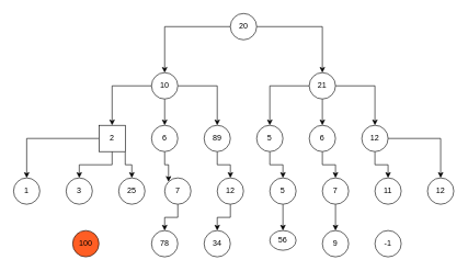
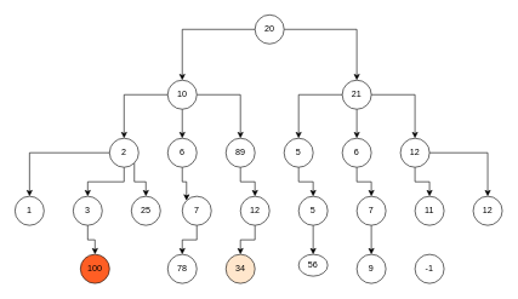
  <mxCell id="0" />
  <mxCell id="1" parent="0" />
  <mxCell id="2" style="edgeStyle=orthogonalEdgeStyle;rounded=0;orthogonalLoop=1;jettySize=auto;html=1;exitX=0;exitY=0.5;exitDx=0;exitDy=0;entryX=0.5;entryY=0;entryDx=0;entryDy=0;" edge="1" parent="1" source="4" target="12"><mxGeometry relative="1" as="geometry" /></mxCell>
  <mxCell id="3" style="edgeStyle=orthogonalEdgeStyle;rounded=0;orthogonalLoop=1;jettySize=auto;html=1;exitX=1;exitY=0.5;exitDx=0;exitDy=0;entryX=0.5;entryY=0;entryDx=0;entryDy=0;" edge="1" parent="1" source="4" target="8"><mxGeometry relative="1" as="geometry" /></mxCell>
  <mxCell id="4" value="20" style="ellipse;whiteSpace=wrap;html=1;aspect=fixed;" vertex="1" parent="1"><mxGeometry x="350" y="20" width="40" height="40" as="geometry" /></mxCell>
  <mxCell id="5" style="edgeStyle=orthogonalEdgeStyle;rounded=0;orthogonalLoop=1;jettySize=auto;html=1;exitX=0;exitY=0.5;exitDx=0;exitDy=0;" edge="1" parent="1" source="8" target="22"><mxGeometry relative="1" as="geometry" /></mxCell>
  <mxCell id="6" style="edgeStyle=orthogonalEdgeStyle;rounded=0;orthogonalLoop=1;jettySize=auto;html=1;exitX=0.5;exitY=1;exitDx=0;exitDy=0;" edge="1" parent="1" source="8" target="24"><mxGeometry relative="1" as="geometry" /></mxCell>
  <mxCell id="7" style="edgeStyle=orthogonalEdgeStyle;rounded=0;orthogonalLoop=1;jettySize=auto;html=1;exitX=1;exitY=0.5;exitDx=0;exitDy=0;" edge="1" parent="1" source="8" target="27"><mxGeometry relative="1" as="geometry" /></mxCell>
  <mxCell id="8" value="21" style="ellipse;whiteSpace=wrap;html=1;aspect=fixed;" vertex="1" parent="1"><mxGeometry x="470" y="110" width="40" height="40" as="geometry" /></mxCell>
  <mxCell id="9" style="edgeStyle=orthogonalEdgeStyle;rounded=0;orthogonalLoop=1;jettySize=auto;html=1;exitX=0;exitY=0.5;exitDx=0;exitDy=0;entryX=0.5;entryY=0;entryDx=0;entryDy=0;" edge="1" parent="1" source="12" target="16"><mxGeometry relative="1" as="geometry" /></mxCell>
  <mxCell id="10" style="edgeStyle=orthogonalEdgeStyle;rounded=0;orthogonalLoop=1;jettySize=auto;html=1;exitX=0.5;exitY=1;exitDx=0;exitDy=0;entryX=0.5;entryY=0;entryDx=0;entryDy=0;" edge="1" parent="1" source="12" target="18"><mxGeometry relative="1" as="geometry" /></mxCell>
  <mxCell id="11" style="edgeStyle=orthogonalEdgeStyle;rounded=0;orthogonalLoop=1;jettySize=auto;html=1;exitX=1;exitY=0.5;exitDx=0;exitDy=0;" edge="1" parent="1" source="12" target="20"><mxGeometry relative="1" as="geometry" /></mxCell>
  <mxCell id="12" value="10" style="ellipse;whiteSpace=wrap;html=1;aspect=fixed;" vertex="1" parent="1"><mxGeometry x="230" y="110" width="40" height="40" as="geometry" /></mxCell>
  <mxCell id="13" style="edgeStyle=orthogonalEdgeStyle;rounded=0;orthogonalLoop=1;jettySize=auto;html=1;exitX=0;exitY=0.5;exitDx=0;exitDy=0;" edge="1" parent="1" source="16" target="40"><mxGeometry relative="1" as="geometry" /></mxCell>
  <mxCell id="14" style="edgeStyle=orthogonalEdgeStyle;rounded=0;orthogonalLoop=1;jettySize=auto;html=1;exitX=0.5;exitY=1;exitDx=0;exitDy=0;" edge="1" parent="1" source="16" target="42"><mxGeometry relative="1" as="geometry" /></mxCell>
  <mxCell id="15" style="edgeStyle=orthogonalEdgeStyle;rounded=0;orthogonalLoop=1;jettySize=auto;html=1;exitX=1;exitY=1;exitDx=0;exitDy=0;" edge="1" parent="1" source="16" target="43"><mxGeometry relative="1" as="geometry" /></mxCell>
- <mxCell id="16" value="2" style="whiteSpace=wrap;html=1;aspect=fixed;rounded=0;" vertex="1" parent="1"><mxGeometry x="150" y="190" width="40" height="40" as="geometry" /></mxCell>
+ <mxCell id="16" value="2" style="ellipse;whiteSpace=wrap;html=1;aspect=fixed;" vertex="1" parent="1"><mxGeometry x="150" y="190" width="40" height="40" as="geometry" /></mxCell>
  <mxCell id="17" style="edgeStyle=orthogonalEdgeStyle;rounded=0;orthogonalLoop=1;jettySize=auto;html=1;exitX=0.5;exitY=1;exitDx=0;exitDy=0;entryX=0;entryY=0;entryDx=0;entryDy=0;" edge="1" parent="1" source="18" target="29"><mxGeometry relative="1" as="geometry" /></mxCell>
  <mxCell id="18" value="6" style="ellipse;whiteSpace=wrap;html=1;aspect=fixed;" vertex="1" parent="1"><mxGeometry x="230" y="190" width="40" height="40" as="geometry" /></mxCell>
  <mxCell id="19" style="edgeStyle=orthogonalEdgeStyle;rounded=0;orthogonalLoop=1;jettySize=auto;html=1;exitX=0.5;exitY=1;exitDx=0;exitDy=0;entryX=0.5;entryY=0;entryDx=0;entryDy=0;" edge="1" parent="1" source="20" target="31"><mxGeometry relative="1" as="geometry" /></mxCell>
  <mxCell id="20" value="89" style="ellipse;whiteSpace=wrap;html=1;aspect=fixed;" vertex="1" parent="1"><mxGeometry x="310" y="190" width="40" height="40" as="geometry" /></mxCell>
  <mxCell id="21" style="edgeStyle=orthogonalEdgeStyle;rounded=0;orthogonalLoop=1;jettySize=auto;html=1;exitX=0.5;exitY=1;exitDx=0;exitDy=0;entryX=0.5;entryY=0;entryDx=0;entryDy=0;" edge="1" parent="1" source="22" target="33"><mxGeometry relative="1" as="geometry" /></mxCell>
  <mxCell id="22" value="5" style="ellipse;whiteSpace=wrap;html=1;aspect=fixed;" vertex="1" parent="1"><mxGeometry x="390" y="190" width="40" height="40" as="geometry" /></mxCell>
  <mxCell id="23" style="edgeStyle=orthogonalEdgeStyle;rounded=0;orthogonalLoop=1;jettySize=auto;html=1;exitX=0.5;exitY=1;exitDx=0;exitDy=0;" edge="1" parent="1" source="24" target="45"><mxGeometry relative="1" as="geometry" /></mxCell>
  <mxCell id="24" value="6" style="ellipse;whiteSpace=wrap;html=1;aspect=fixed;" vertex="1" parent="1"><mxGeometry x="470" y="190" width="40" height="40" as="geometry" /></mxCell>
  <mxCell id="25" style="edgeStyle=orthogonalEdgeStyle;rounded=0;orthogonalLoop=1;jettySize=auto;html=1;exitX=0.5;exitY=1;exitDx=0;exitDy=0;" edge="1" parent="1" source="27" target="46"><mxGeometry relative="1" as="geometry" /></mxCell>
  <mxCell id="26" style="edgeStyle=orthogonalEdgeStyle;rounded=0;orthogonalLoop=1;jettySize=auto;html=1;exitX=1;exitY=0.5;exitDx=0;exitDy=0;" edge="1" parent="1" source="27" target="47"><mxGeometry relative="1" as="geometry" /></mxCell>
  <mxCell id="27" value="12" style="ellipse;whiteSpace=wrap;html=1;aspect=fixed;" vertex="1" parent="1"><mxGeometry x="550" y="190" width="40" height="40" as="geometry" /></mxCell>
  <mxCell id="28" style="edgeStyle=orthogonalEdgeStyle;rounded=0;orthogonalLoop=1;jettySize=auto;html=1;exitX=0.5;exitY=1;exitDx=0;exitDy=0;entryX=0.5;entryY=0;entryDx=0;entryDy=0;" edge="1" parent="1" source="29" target="35"><mxGeometry relative="1" as="geometry" /></mxCell>
  <mxCell id="29" value="7" style="ellipse;whiteSpace=wrap;html=1;aspect=fixed;" vertex="1" parent="1"><mxGeometry x="250" y="270" width="40" height="40" as="geometry" /></mxCell>
  <mxCell id="30" style="edgeStyle=orthogonalEdgeStyle;rounded=0;orthogonalLoop=1;jettySize=auto;html=1;exitX=0.5;exitY=1;exitDx=0;exitDy=0;" edge="1" parent="1" source="31" target="36"><mxGeometry relative="1" as="geometry" /></mxCell>
  <mxCell id="31" value="12" style="ellipse;whiteSpace=wrap;html=1;aspect=fixed;" vertex="1" parent="1"><mxGeometry x="330" y="270" width="40" height="40" as="geometry" /></mxCell>
  <mxCell id="32" style="edgeStyle=orthogonalEdgeStyle;rounded=0;orthogonalLoop=1;jettySize=auto;html=1;exitX=0.5;exitY=1;exitDx=0;exitDy=0;" edge="1" parent="1" source="33" target="37"><mxGeometry relative="1" as="geometry" /></mxCell>
  <mxCell id="33" value="5" style="ellipse;whiteSpace=wrap;html=1;aspect=fixed;" vertex="1" parent="1"><mxGeometry x="410" y="270" width="40" height="40" as="geometry" /></mxCell>
  <mxCell id="34" value="100" style="ellipse;whiteSpace=wrap;html=1;aspect=fixed;strokeColor=#030303;fillColor=#FF5E24;" vertex="1" parent="1"><mxGeometry x="110" y="350" width="40" height="40" as="geometry" /></mxCell>
  <mxCell id="35" value="78" style="ellipse;whiteSpace=wrap;html=1;aspect=fixed;" vertex="1" parent="1"><mxGeometry x="230" y="350" width="40" height="40" as="geometry" /></mxCell>
- <mxCell id="36" value="34" style="ellipse;whiteSpace=wrap;html=1;aspect=fixed;" vertex="1" parent="1"><mxGeometry x="310" y="350" width="40" height="40" as="geometry" /></mxCell>
+ <mxCell id="36" value="34" style="ellipse;whiteSpace=wrap;html=1;aspect=fixed;fillColor=#ffe6cc;" vertex="1" parent="1"><mxGeometry x="310" y="350" width="40" height="40" as="geometry" /></mxCell>
  <mxCell id="37" value="56" style="ellipse;whiteSpace=wrap;html=1;aspect=fixed;" vertex="1" parent="1"><mxGeometry x="410" y="350" width="40" height="30" as="geometry" /></mxCell>
  <mxCell id="38" value="9" style="ellipse;whiteSpace=wrap;html=1;aspect=fixed;" vertex="1" parent="1"><mxGeometry x="490" y="350" width="40" height="40" as="geometry" /></mxCell>
  <mxCell id="39" value="-1" style="ellipse;whiteSpace=wrap;html=1;aspect=fixed;" vertex="1" parent="1"><mxGeometry x="570" y="350" width="40" height="40" as="geometry" /></mxCell>
  <mxCell id="40" value="1" style="ellipse;whiteSpace=wrap;html=1;aspect=fixed;" vertex="1" parent="1"><mxGeometry x="20" y="270" width="40" height="40" as="geometry" /></mxCell>
+ <mxCell id="41" style="edgeStyle=orthogonalEdgeStyle;rounded=0;orthogonalLoop=1;jettySize=auto;html=1;exitX=0.5;exitY=1;exitDx=0;exitDy=0;" edge="1" parent="1" source="42" target="34"><mxGeometry relative="1" as="geometry" /></mxCell>
  <mxCell id="42" value="3" style="ellipse;whiteSpace=wrap;html=1;aspect=fixed;" vertex="1" parent="1"><mxGeometry x="100" y="270" width="40" height="40" as="geometry" /></mxCell>
  <mxCell id="43" value="25" style="ellipse;whiteSpace=wrap;html=1;aspect=fixed;" vertex="1" parent="1"><mxGeometry x="180" y="270" width="40" height="40" as="geometry" /></mxCell>
  <mxCell id="44" style="edgeStyle=orthogonalEdgeStyle;rounded=0;orthogonalLoop=1;jettySize=auto;html=1;exitX=0.5;exitY=1;exitDx=0;exitDy=0;entryX=0.5;entryY=0;entryDx=0;entryDy=0;" edge="1" parent="1" source="45" target="38"><mxGeometry relative="1" as="geometry" /></mxCell>
  <mxCell id="45" value="7" style="ellipse;whiteSpace=wrap;html=1;aspect=fixed;" vertex="1" parent="1"><mxGeometry x="490" y="270" width="40" height="40" as="geometry" /></mxCell>
  <mxCell id="46" value="11" style="ellipse;whiteSpace=wrap;html=1;aspect=fixed;" vertex="1" parent="1"><mxGeometry x="570" y="270" width="40" height="40" as="geometry" /></mxCell>
  <mxCell id="47" value="12" style="ellipse;whiteSpace=wrap;html=1;aspect=fixed;" vertex="1" parent="1"><mxGeometry x="650" y="270" width="40" height="40" as="geometry" /></mxCell>
